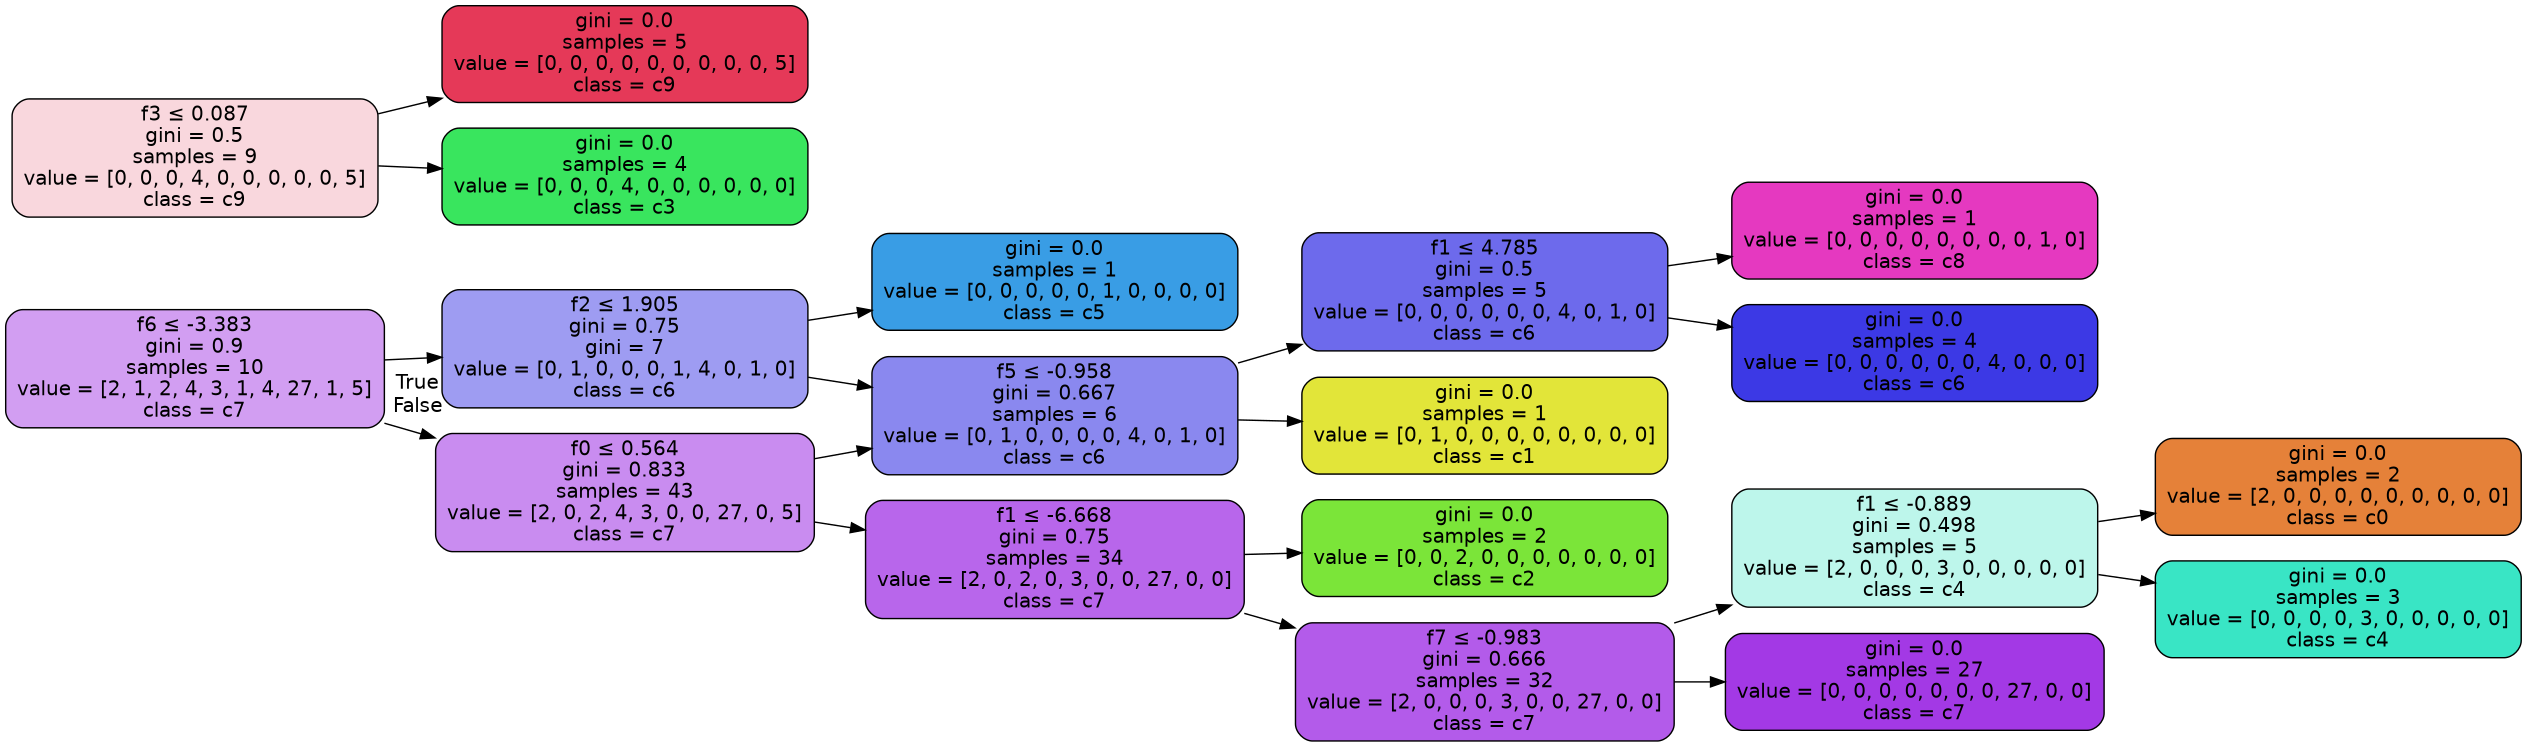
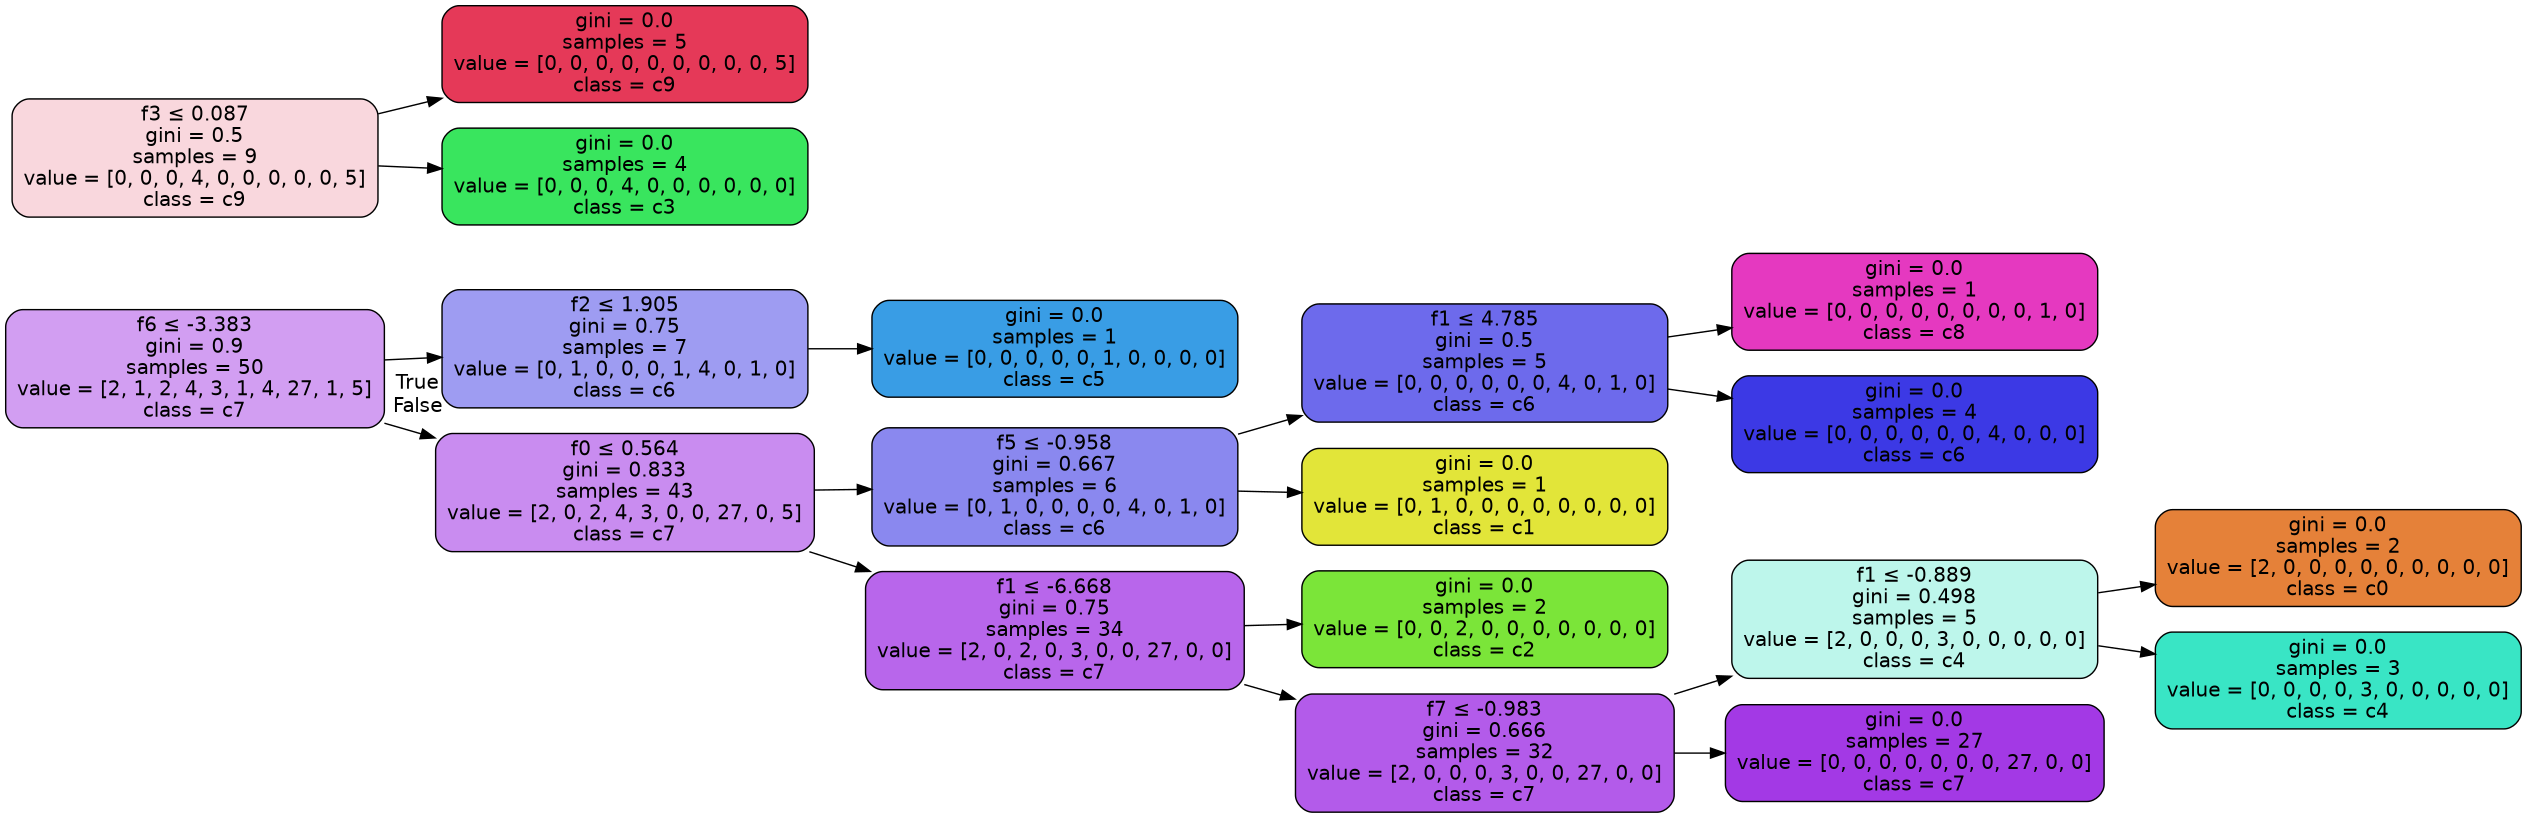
  digraph {
    rankdir=LR
    node [color=black fontname=helvetica shape=box style="filled, rounded"]
    edge [fontname=helvetica]
-   n1 [fillcolor="#a339e57d" label=<f6 &le; -3.383<br/>gini = 0.9<br/>samples = 10<br/>value = [2, 1, 2, 4, 3, 1, 4, 27, 1, 5]<br/>class = c7>]
-   n2 [fillcolor="#3c39e57f" label=<f2 &le; 1.905<br/>gini = 0.75<br/>gini = 7<br/>value = [0, 1, 0, 0, 0, 1, 4, 0, 1, 0]<br/>class = c6>]
+   n1 [fillcolor="#a339e57d" label=<f6 &le; -3.383<br/>gini = 0.9<br/>samples = 50<br/>value = [2, 1, 2, 4, 3, 1, 4, 27, 1, 5]<br/>class = c7>]
+   n2 [fillcolor="#3c39e57f" label=<f2 &le; 1.905<br/>gini = 0.75<br/>samples = 7<br/>value = [0, 1, 0, 0, 0, 1, 4, 0, 1, 0]<br/>class = c6>]
    n3 [fillcolor="#a339e594" label=<f0 &le; 0.564<br/>gini = 0.833<br/>samples = 43<br/>value = [2, 0, 2, 4, 3, 0, 0, 27, 0, 5]<br/>class = c7>]
    n4 [fillcolor="#3c39e599" label=<f5 &le; -0.958<br/>gini = 0.667<br/>samples = 6<br/>value = [0, 1, 0, 0, 0, 0, 4, 0, 1, 0]<br/>class = c6>]
    n5 [fillcolor="#399de5ff" label=<gini = 0.0<br/>samples = 1<br/>value = [0, 0, 0, 0, 0, 1, 0, 0, 0, 0]<br/>class = c5>]
    n6 [fillcolor="#a339e5c5" label=<f1 &le; -6.668<br/>gini = 0.75<br/>samples = 34<br/>value = [2, 0, 2, 0, 3, 0, 0, 27, 0, 0]<br/>class = c7>]
    n7 [fillcolor="#3c39e5bf" label=<f1 &le; 4.785<br/>gini = 0.5<br/>samples = 5<br/>value = [0, 0, 0, 0, 0, 0, 4, 0, 1, 0]<br/>class = c6>]
    n8 [fillcolor="#e2e539ff" label=<gini = 0.0<br/>samples = 1<br/>value = [0, 1, 0, 0, 0, 0, 0, 0, 0, 0]<br/>class = c1>]
    n9 [fillcolor="#e539c0ff" label=<gini = 0.0<br/>samples = 1<br/>value = [0, 0, 0, 0, 0, 0, 0, 0, 1, 0]<br/>class = c8>]
    n10 [fillcolor="#3c39e5ff" label=<gini = 0.0<br/>samples = 4<br/>value = [0, 0, 0, 0, 0, 0, 4, 0, 0, 0]<br/>class = c6>]
    n11 [fillcolor="#7be539ff" label=<gini = 0.0<br/>samples = 2<br/>value = [0, 0, 2, 0, 0, 0, 0, 0, 0, 0]<br/>class = c2>]
    n12 [fillcolor="#a339e5d3" label=<f7 &le; -0.983<br/>gini = 0.666<br/>samples = 32<br/>value = [2, 0, 0, 0, 3, 0, 0, 27, 0, 0]<br/>class = c7>]
    n13 [fillcolor="#e5395833" label=<f3 &le; 0.087<br/>gini = 0.5<br/>samples = 9<br/>value = [0, 0, 0, 4, 0, 0, 0, 0, 0, 5]<br/>class = c9>]
    n14 [fillcolor="#e53958ff" label=<gini = 0.0<br/>samples = 5<br/>value = [0, 0, 0, 0, 0, 0, 0, 0, 0, 5]<br/>class = c9>]
    n15 [fillcolor="#39e55eff" label=<gini = 0.0<br/>samples = 4<br/>value = [0, 0, 0, 4, 0, 0, 0, 0, 0, 0]<br/>class = c3>]
    n16 [fillcolor="#39e5c555" label=<f1 &le; -0.889<br/>gini = 0.498<br/>samples = 5<br/>value = [2, 0, 0, 0, 3, 0, 0, 0, 0, 0]<br/>class = c4>]
    n17 [fillcolor="#a339e5ff" label=<gini = 0.0<br/>samples = 27<br/>value = [0, 0, 0, 0, 0, 0, 0, 27, 0, 0]<br/>class = c7>]
    n18 [fillcolor="#e58139ff" label=<gini = 0.0<br/>samples = 2<br/>value = [2, 0, 0, 0, 0, 0, 0, 0, 0, 0]<br/>class = c0>]
    n19 [fillcolor="#39e5c5ff" label=<gini = 0.0<br/>samples = 3<br/>value = [0, 0, 0, 0, 3, 0, 0, 0, 0, 0]<br/>class = c4>]
    n1 -> n2 [headlabel=True labelangle=45 labeldistance=2.5]
    n1 -> n3 [headlabel=False labelangle=-45 labeldistance=2.5]
-   n2 -> n4
    n2 -> n5
    n3 -> n4
    n3 -> n6
    n4 -> n7
    n4 -> n8
    n6 -> n11
    n6 -> n12
    n7 -> n9
    n7 -> n10
    n12 -> n16
    n12 -> n17
    n13 -> n14
    n13 -> n15
    n16 -> n18
    n16 -> n19
  }
